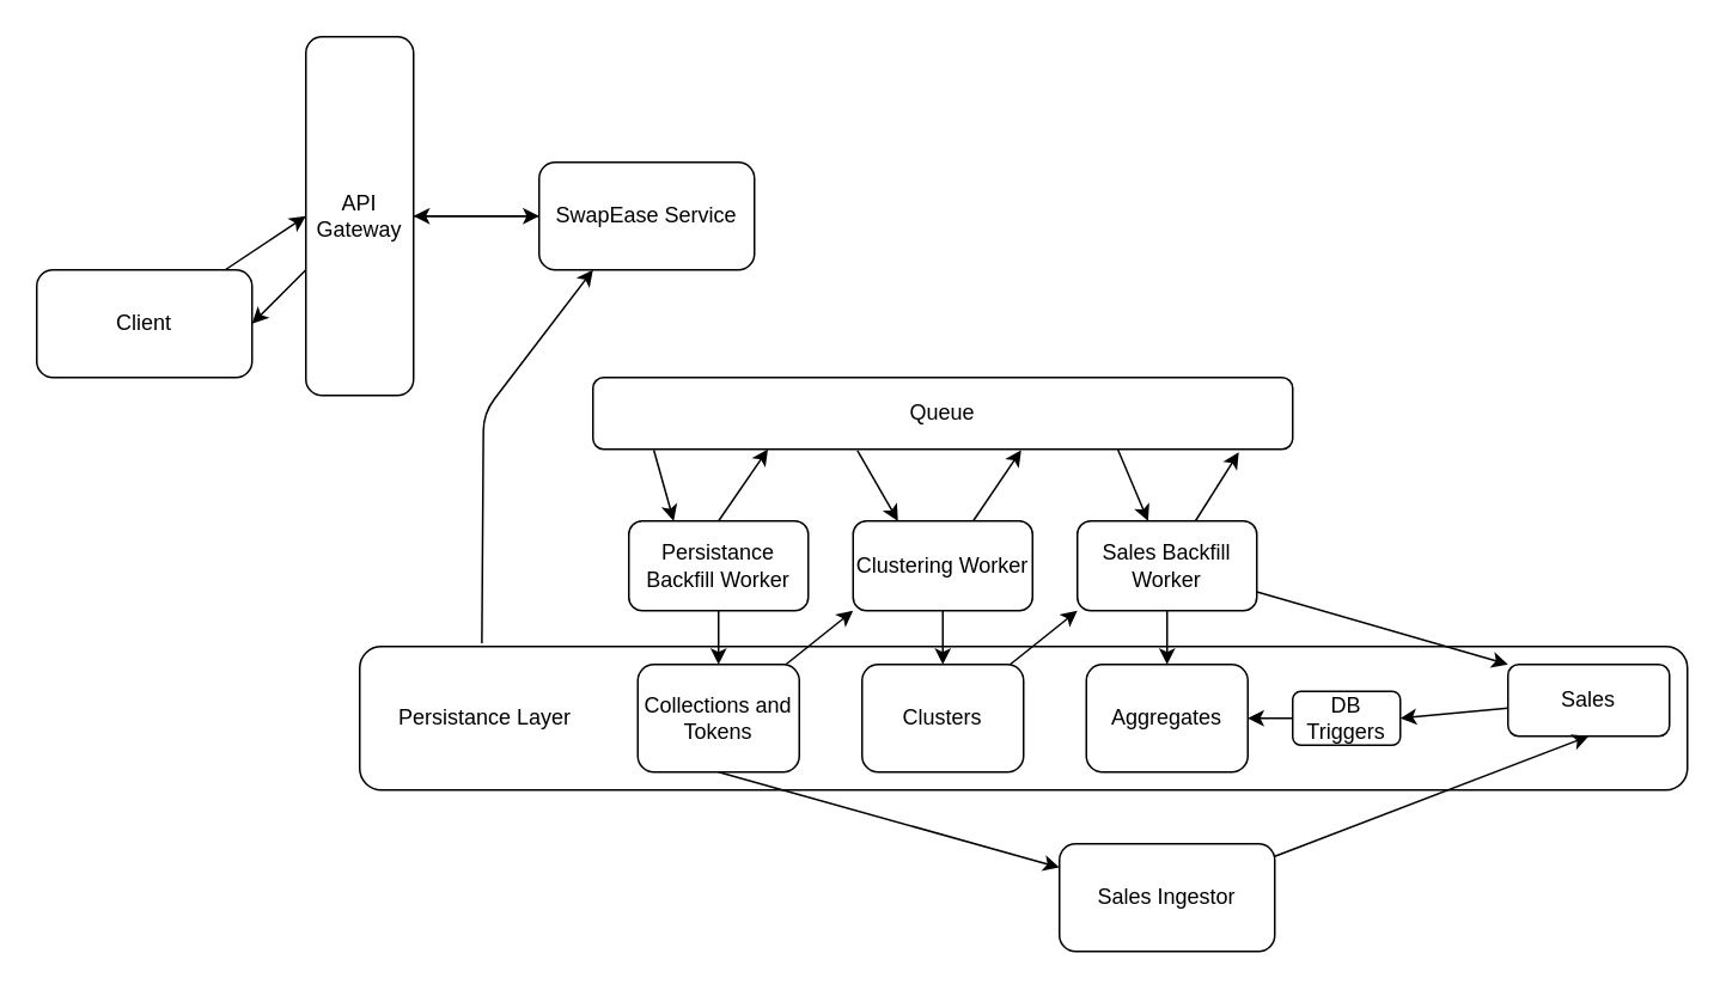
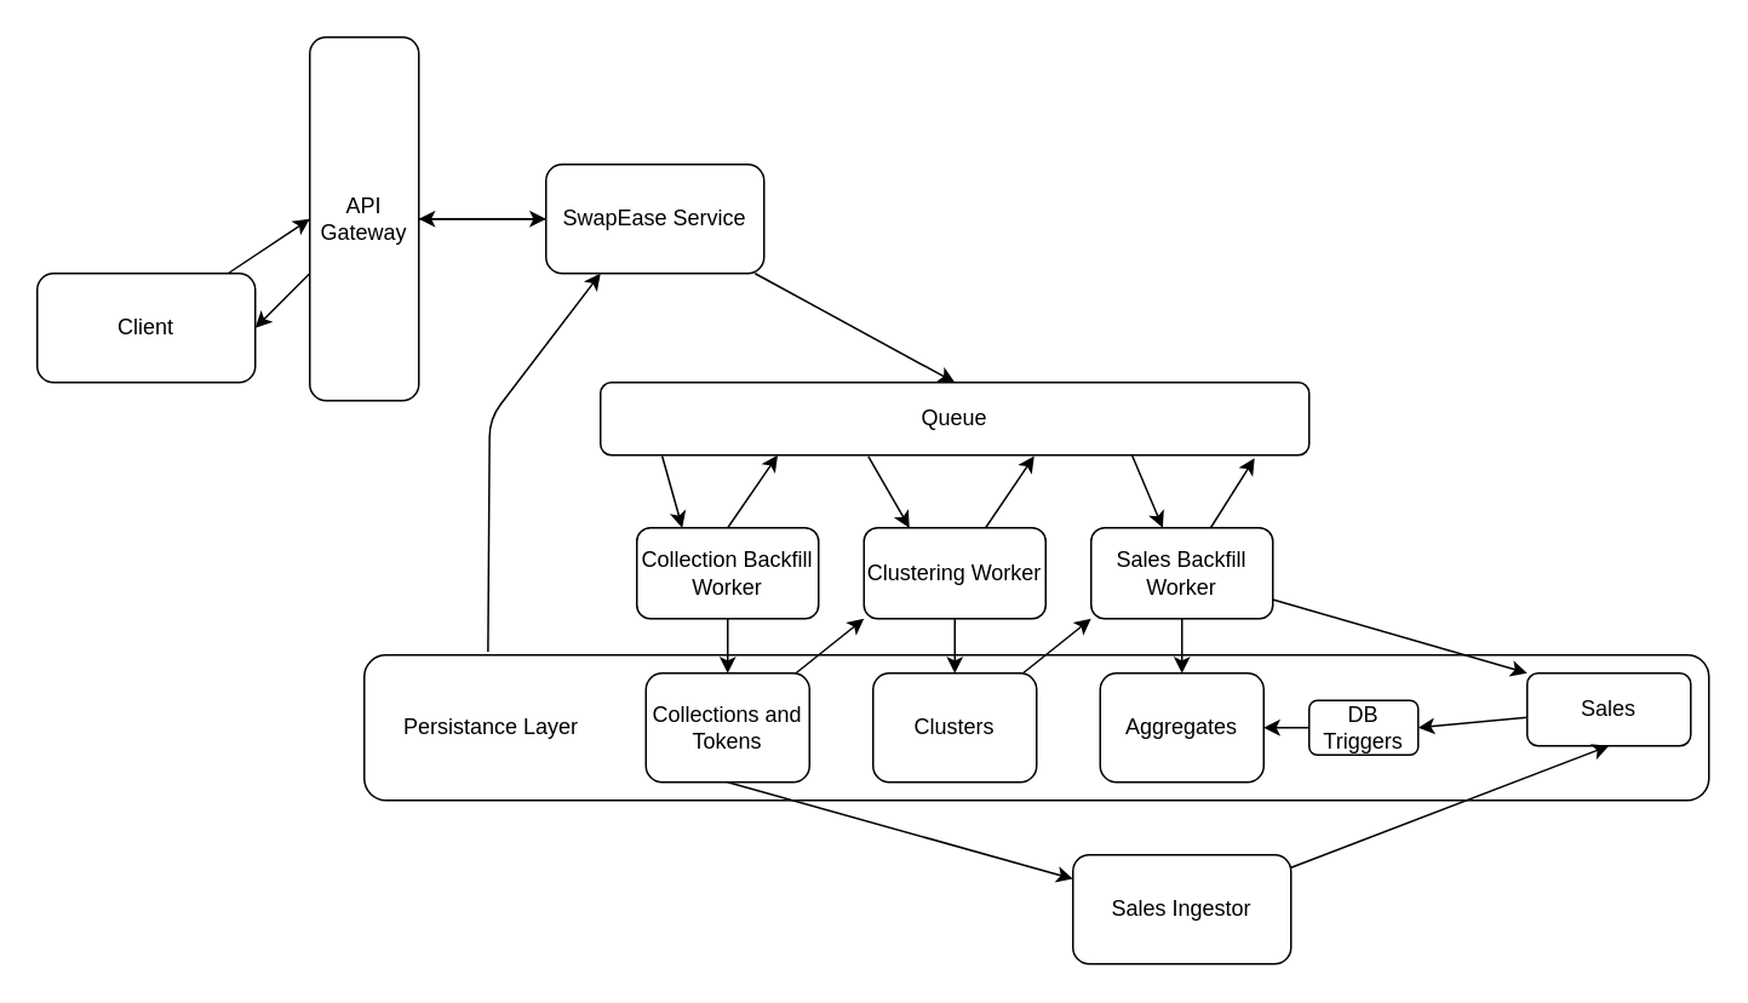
  <mxCell id="0" />
  <mxCell id="1" parent="0" />
  <mxCell id="2" style="edgeStyle=none;html=1;entryX=0;entryY=0.5;entryDx=0;entryDy=0;" edge="1" parent="1" source="3" target="6"><mxGeometry relative="1" as="geometry" /></mxCell>
  <mxCell id="3" value="Client" style="rounded=1;whiteSpace=wrap;html=1;" vertex="1" parent="1"><mxGeometry x="20" y="150" width="120" height="60" as="geometry" /></mxCell>
  <mxCell id="4" style="edgeStyle=none;html=1;entryX=1;entryY=0.5;entryDx=0;entryDy=0;" edge="1" parent="1" source="6" target="3"><mxGeometry relative="1" as="geometry" /></mxCell>
  <mxCell id="5" style="edgeStyle=none;html=1;entryX=0;entryY=0.5;entryDx=0;entryDy=0;" edge="1" parent="1" source="6" target="9"><mxGeometry relative="1" as="geometry" /></mxCell>
  <mxCell id="6" value="API Gateway" style="rounded=1;whiteSpace=wrap;html=1;" vertex="1" parent="1"><mxGeometry x="170" y="20" width="60" height="200" as="geometry" /></mxCell>
  <mxCell id="7" style="edgeStyle=none;html=1;entryX=1;entryY=0.5;entryDx=0;entryDy=0;" edge="1" parent="1" source="9" target="6"><mxGeometry relative="1" as="geometry" /></mxCell>
+ <mxCell id="8" style="edgeStyle=none;html=1;entryX=0.5;entryY=0;entryDx=0;entryDy=0;" edge="1" parent="1" source="9" target="10"><mxGeometry relative="1" as="geometry" /></mxCell>
  <mxCell id="9" value="SwapEase Service" style="rounded=1;whiteSpace=wrap;html=1;" vertex="1" parent="1"><mxGeometry x="300" y="90" width="120" height="60" as="geometry" /></mxCell>
  <mxCell id="10" value="Queue" style="rounded=1;whiteSpace=wrap;html=1;" vertex="1" parent="1"><mxGeometry x="330" y="210" width="390" height="40" as="geometry" /></mxCell>
- <mxCell id="11" value="Persistance Backfill Worker" style="rounded=1;whiteSpace=wrap;html=1;" vertex="1" parent="1"><mxGeometry x="350" y="290" width="100" height="50" as="geometry" /></mxCell>
+ <mxCell id="11" value="Collection Backfill Worker" style="rounded=1;whiteSpace=wrap;html=1;" vertex="1" parent="1"><mxGeometry x="350" y="290" width="100" height="50" as="geometry" /></mxCell>
  <mxCell id="12" style="edgeStyle=none;html=1;entryX=0.612;entryY=1.012;entryDx=0;entryDy=0;entryPerimeter=0;" edge="1" parent="1" source="13" target="10"><mxGeometry relative="1" as="geometry" /></mxCell>
  <mxCell id="13" value="Clustering Worker" style="rounded=1;whiteSpace=wrap;html=1;" vertex="1" parent="1"><mxGeometry x="475" y="290" width="100" height="50" as="geometry" /></mxCell>
  <mxCell id="14" value="" style="endArrow=classic;html=1;entryX=0.25;entryY=0;entryDx=0;entryDy=0;exitX=0.087;exitY=1.012;exitDx=0;exitDy=0;exitPerimeter=0;" edge="1" parent="1" source="10" target="11"><mxGeometry width="50" height="50" relative="1" as="geometry"><mxPoint x="400" y="140" as="sourcePoint" /><mxPoint x="450" y="90" as="targetPoint" /></mxGeometry></mxCell>
  <mxCell id="15" value="" style="endArrow=classic;html=1;exitX=0.5;exitY=0;exitDx=0;exitDy=0;entryX=0.25;entryY=1;entryDx=0;entryDy=0;" edge="1" parent="1" source="11" target="10"><mxGeometry width="50" height="50" relative="1" as="geometry"><mxPoint x="400" y="140" as="sourcePoint" /><mxPoint x="450" y="90" as="targetPoint" /></mxGeometry></mxCell>
  <mxCell id="16" value="" style="endArrow=classic;html=1;exitX=0.378;exitY=1.017;exitDx=0;exitDy=0;exitPerimeter=0;entryX=0.25;entryY=0;entryDx=0;entryDy=0;" edge="1" parent="1" source="10" target="13"><mxGeometry width="50" height="50" relative="1" as="geometry"><mxPoint x="400" y="140" as="sourcePoint" /><mxPoint x="450" y="90" as="targetPoint" /></mxGeometry></mxCell>
  <mxCell id="17" style="edgeStyle=none;html=1;entryX=0.923;entryY=1.043;entryDx=0;entryDy=0;entryPerimeter=0;" edge="1" parent="1" source="18" target="10"><mxGeometry relative="1" as="geometry" /></mxCell>
  <mxCell id="18" value="Sales Backfill Worker" style="rounded=1;whiteSpace=wrap;html=1;" vertex="1" parent="1"><mxGeometry x="600" y="290" width="100" height="50" as="geometry" /></mxCell>
  <mxCell id="19" value="" style="endArrow=classic;html=1;exitX=0.75;exitY=1;exitDx=0;exitDy=0;" edge="1" parent="1" source="10" target="18"><mxGeometry width="50" height="50" relative="1" as="geometry"><mxPoint x="590" y="220" as="sourcePoint" /><mxPoint x="640" y="170" as="targetPoint" /></mxGeometry></mxCell>
  <mxCell id="20" style="edgeStyle=none;html=1;exitX=0.092;exitY=-0.023;exitDx=0;exitDy=0;entryX=0.25;entryY=1;entryDx=0;entryDy=0;exitPerimeter=0;" edge="1" parent="1" source="21" target="9"><mxGeometry relative="1" as="geometry"><mxPoint x="280" y="260" as="targetPoint" /><Array as="points"><mxPoint x="269" y="230" /></Array></mxGeometry></mxCell>
  <mxCell id="21" value="&amp;nbsp; &amp;nbsp; &amp;nbsp; Persistance Layer" style="rounded=1;whiteSpace=wrap;html=1;align=left;" vertex="1" parent="1"><mxGeometry x="200" y="360" width="740" height="80" as="geometry" /></mxCell>
  <mxCell id="22" style="edgeStyle=none;html=1;entryX=0;entryY=1;entryDx=0;entryDy=0;" edge="1" parent="1" source="24" target="13"><mxGeometry relative="1" as="geometry" /></mxCell>
  <mxCell id="23" style="edgeStyle=none;html=1;exitX=0.5;exitY=1;exitDx=0;exitDy=0;" edge="1" parent="1" source="24" target="35"><mxGeometry relative="1" as="geometry" /></mxCell>
  <mxCell id="24" value="Collections and Tokens" style="rounded=1;whiteSpace=wrap;html=1;" vertex="1" parent="1"><mxGeometry x="355" y="370" width="90" height="60" as="geometry" /></mxCell>
  <mxCell id="25" style="edgeStyle=none;html=1;entryX=0.5;entryY=0;entryDx=0;entryDy=0;" edge="1" parent="1" source="11" target="24"><mxGeometry relative="1" as="geometry" /></mxCell>
  <mxCell id="26" style="edgeStyle=none;html=1;entryX=0;entryY=1;entryDx=0;entryDy=0;" edge="1" parent="1" source="27" target="18"><mxGeometry relative="1" as="geometry" /></mxCell>
  <mxCell id="27" value="Clusters" style="rounded=1;whiteSpace=wrap;html=1;" vertex="1" parent="1"><mxGeometry x="480" y="370" width="90" height="60" as="geometry" /></mxCell>
  <mxCell id="28" style="edgeStyle=none;html=1;entryX=0.5;entryY=0;entryDx=0;entryDy=0;" edge="1" parent="1" target="27"><mxGeometry relative="1" as="geometry"><mxPoint x="525" y="340" as="sourcePoint" /></mxGeometry></mxCell>
  <mxCell id="29" value="Aggregates" style="rounded=1;whiteSpace=wrap;html=1;" vertex="1" parent="1"><mxGeometry x="605" y="370" width="90" height="60" as="geometry" /></mxCell>
  <mxCell id="30" style="edgeStyle=none;html=1;entryX=0.5;entryY=0;entryDx=0;entryDy=0;" edge="1" parent="1" source="18" target="29"><mxGeometry relative="1" as="geometry" /></mxCell>
  <mxCell id="31" style="edgeStyle=none;html=1;entryX=1;entryY=0.5;entryDx=0;entryDy=0;" edge="1" parent="1" source="32" target="37"><mxGeometry relative="1" as="geometry" /></mxCell>
  <mxCell id="32" value="Sales" style="rounded=1;whiteSpace=wrap;html=1;" vertex="1" parent="1"><mxGeometry x="840" y="370" width="90" height="40" as="geometry" /></mxCell>
  <mxCell id="33" style="edgeStyle=none;html=1;entryX=0;entryY=0;entryDx=0;entryDy=0;" edge="1" parent="1" source="18" target="32"><mxGeometry relative="1" as="geometry" /></mxCell>
  <mxCell id="34" style="edgeStyle=none;html=1;entryX=0.5;entryY=1;entryDx=0;entryDy=0;" edge="1" parent="1" source="35" target="32"><mxGeometry relative="1" as="geometry" /></mxCell>
  <mxCell id="35" value="Sales Ingestor" style="rounded=1;whiteSpace=wrap;html=1;" vertex="1" parent="1"><mxGeometry x="590" y="470" width="120" height="60" as="geometry" /></mxCell>
  <mxCell id="36" style="edgeStyle=none;html=1;entryX=1;entryY=0.5;entryDx=0;entryDy=0;" edge="1" parent="1" source="37" target="29"><mxGeometry relative="1" as="geometry" /></mxCell>
  <mxCell id="37" value="DB Triggers" style="rounded=1;whiteSpace=wrap;html=1;" vertex="1" parent="1"><mxGeometry x="720" y="385" width="60" height="30" as="geometry" /></mxCell>
